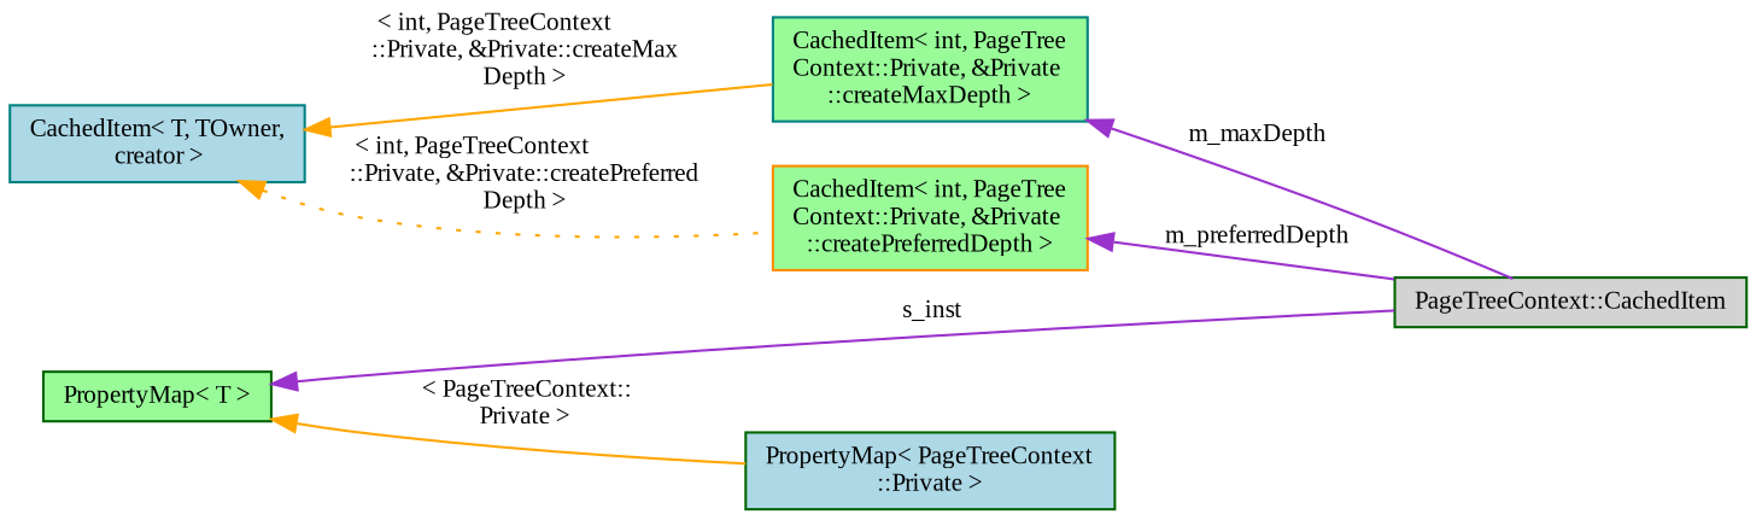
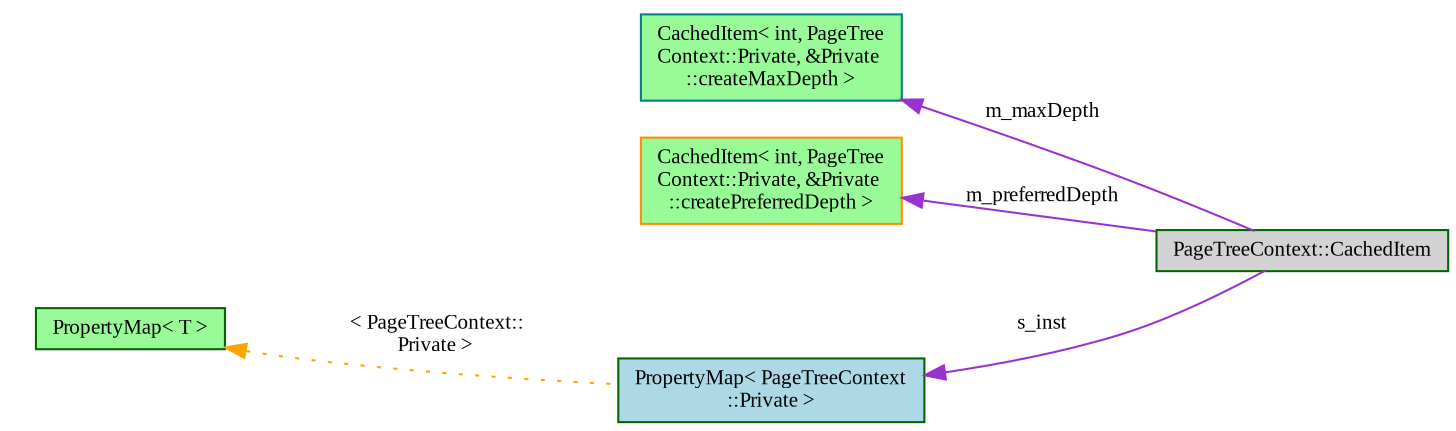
  digraph {
    fontname="Liberation Serif"
    rankdir=LR
    node [color=darkgreen fillcolor=palegreen fontname="Liberation Serif" fontsize=10 shape=record style=filled]
    edge [color=darkorchid3 dir=back fontname="Liberation Serif" fontsize=10 labelfontname=Helvetica labelfontsize=10 style=solid]
    n1 [fillcolor=lightgrey fontcolor=black height=0.2 label="PageTreeContext::CachedItem" width=0.4]
    n2 [color=teal height=0.2 label="CachedItem\< int, PageTree\lContext::Private, &Private\l::createMaxDepth \>" width=0.4]
-   n3 [color=teal fillcolor=lightblue height=0.2 label="CachedItem\< T, TOwner,\l creator \>" width=0.4]
    n4 [color=darkorange height=0.2 label="CachedItem\< int, PageTree\lContext::Private, &Private\l::createPreferredDepth \>" width=0.4]
    n5 [fillcolor=lightblue height=0.2 label="PropertyMap\< PageTreeContext\l::Private \>" width=0.4]
    n6 [height=0.2 label="PropertyMap\< T \>" width=0.4]
    n2 -> n1 [label=" m_maxDepth"]
-   n3 -> n2 [color=orange label=" \< int, PageTreeContext\l::Private, &Private::createMax\lDepth \>"]
-   n3 -> n4 [color=orange label=" \< int, PageTreeContext\l::Private, &Private::createPreferred\lDepth \>" style=dotted]
    n4 -> n1 [label=" m_preferredDepth"]
-   n6 -> n1 [label=" s_inst"]
-   n6 -> n5 [color=orange label=" \< PageTreeContext::\lPrivate \>"]
+   n5 -> n1 [label=" s_inst"]
+   n6 -> n5 [color=orange label=" \< PageTreeContext::\lPrivate \>" style=dotted]
  }
